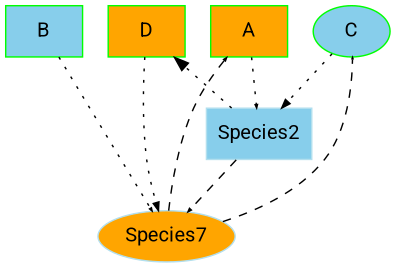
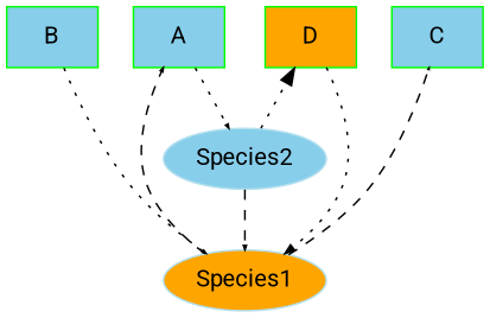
  digraph {
    fontname=Roboto
    node [color=green fillcolor=skyblue fontname=Roboto shape=box style=filled]
    edge [fontname=Roboto style=dotted]
-   A [fillcolor=orange]
+   A
    B
-   C [shape=ellipse]
+   C
    D [fillcolor=orange]
-   n5 [color=lightblue2 label=Species2]
-   n6 [color=lightblue2 fillcolor=orange label=Species7 shape=ellipse]
+   n5 [color=lightblue2 label=Species2 shape=ellipse]
+   n6 [color=lightblue2 fillcolor=orange label=Species1 shape=ellipse]
    subgraph sub_1 {
      rank=same
      A
      B
      C
      D
    }
    subgraph sub_2 {
      rank=same
      n5
    }
    A -> n5 [arrowsize=0.2430939226519337]
    B -> n6 [arrowsize=0.22283609576427257]
-   C -> n5 [arrowsize=0.6316758747697975]
    D -> n6 [arrowsize=0.5911602209944752]
    n5 -> D [arrowsize=1]
    n5 -> n6 [arrowsize=0.26151012891344383 style=dashed]
    n6 -> A [arrowsize=0.24125230202578268 style=dashed]
    n6 -> C [arrowsize=0.09944751381215469 style=dashed]
  }
